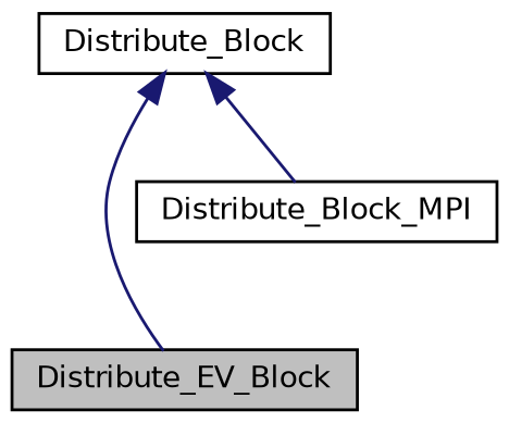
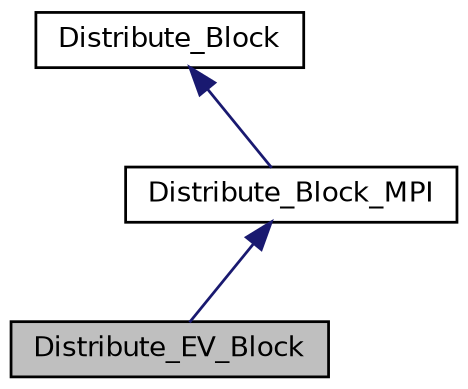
  digraph {
    node [color=black fillcolor=white fontname=Helvetica fontsize=10 shape=record style=filled]
    edge [color=midnightblue dir=back fontname=Helvetica fontsize=10 labelfontname=Helvetica labelfontsize=10 style=solid]
    n1 [fillcolor=grey75 fontcolor=black height=0.2 label=Distribute_EV_Block width=0.4]
    n2 [height=0.2 label=Distribute_Block_MPI width=0.4]
    n3 [height=0.2 label=Distribute_Block width=0.4]
-   n3 -> n1
+   n2 -> n1
    n3 -> n2
  }
